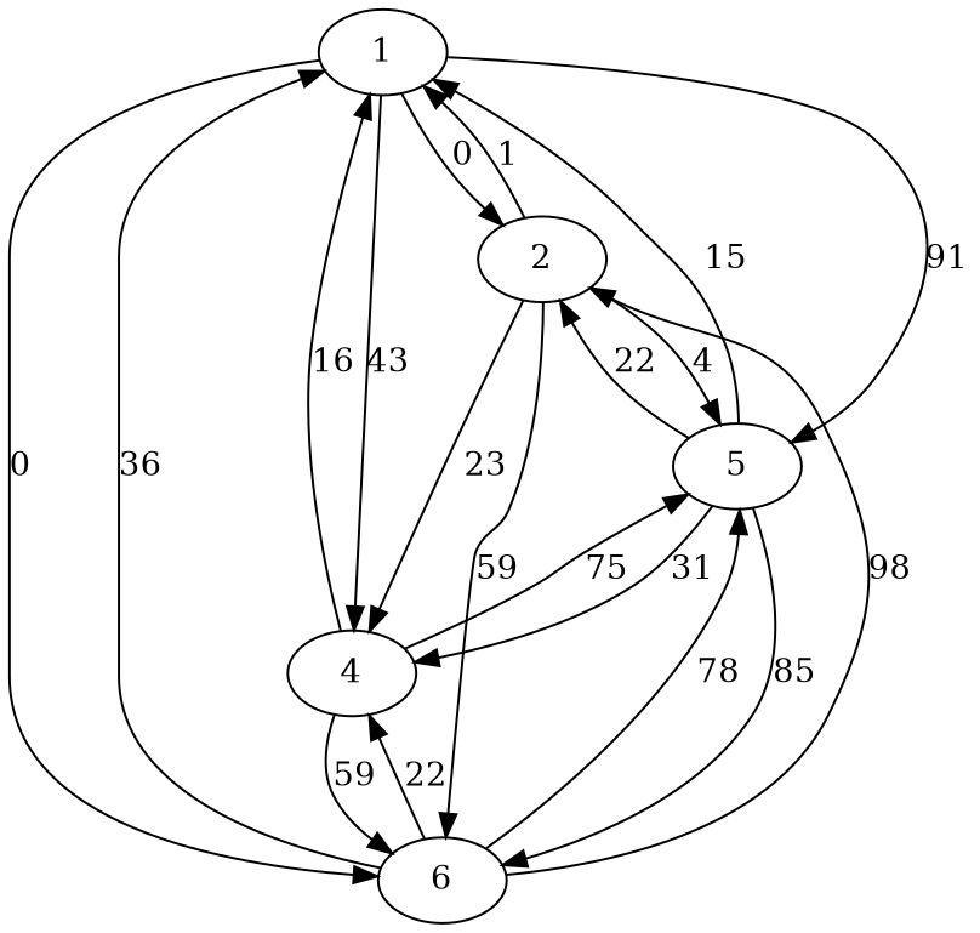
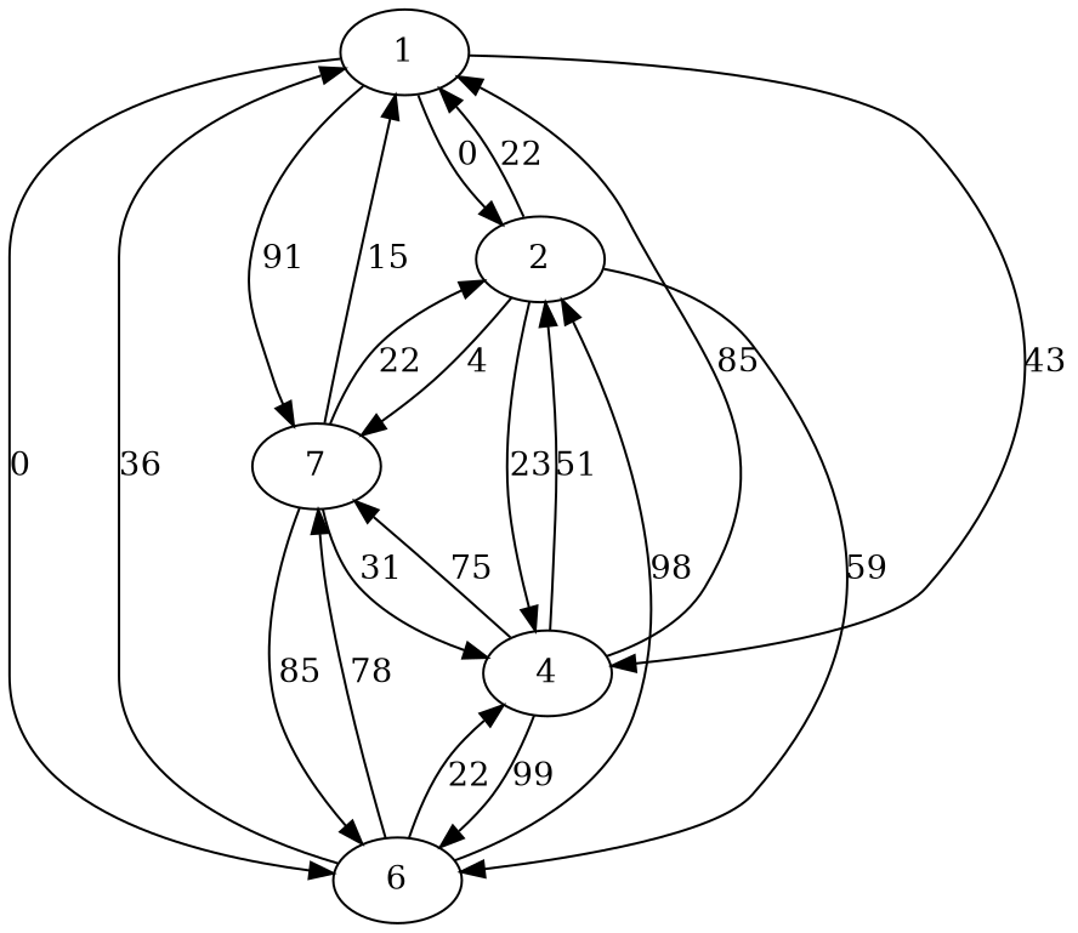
  digraph {
    n1 [label=1]
    n2 [label=2]
    n3 [label=6]
    n4 [label=4]
-   n5 [label=5]
+   n5 [label=7]
    n1 -> n2 [label=0]
    n1 -> n3 [label=0]
    n1 -> n4 [label=43]
    n1 -> n5 [label=91]
-   n2 -> n1 [label=1]
+   n2 -> n1 [label=22]
    n2 -> n3 [label=59]
    n2 -> n4 [label=23]
    n2 -> n5 [label=4]
    n3 -> n1 [label=36]
    n3 -> n2 [label=98]
    n3 -> n4 [label=22]
    n3 -> n5 [label=78]
-   n4 -> n1 [label=16]
-   n4 -> n3 [label=59]
+   n4 -> n1 [label=85]
+   n4 -> n2 [label=51]
+   n4 -> n3 [label=99]
    n4 -> n5 [label=75]
    n5 -> n1 [label=15]
    n5 -> n2 [label=22]
    n5 -> n3 [label=85]
    n5 -> n4 [label=31]
  }
